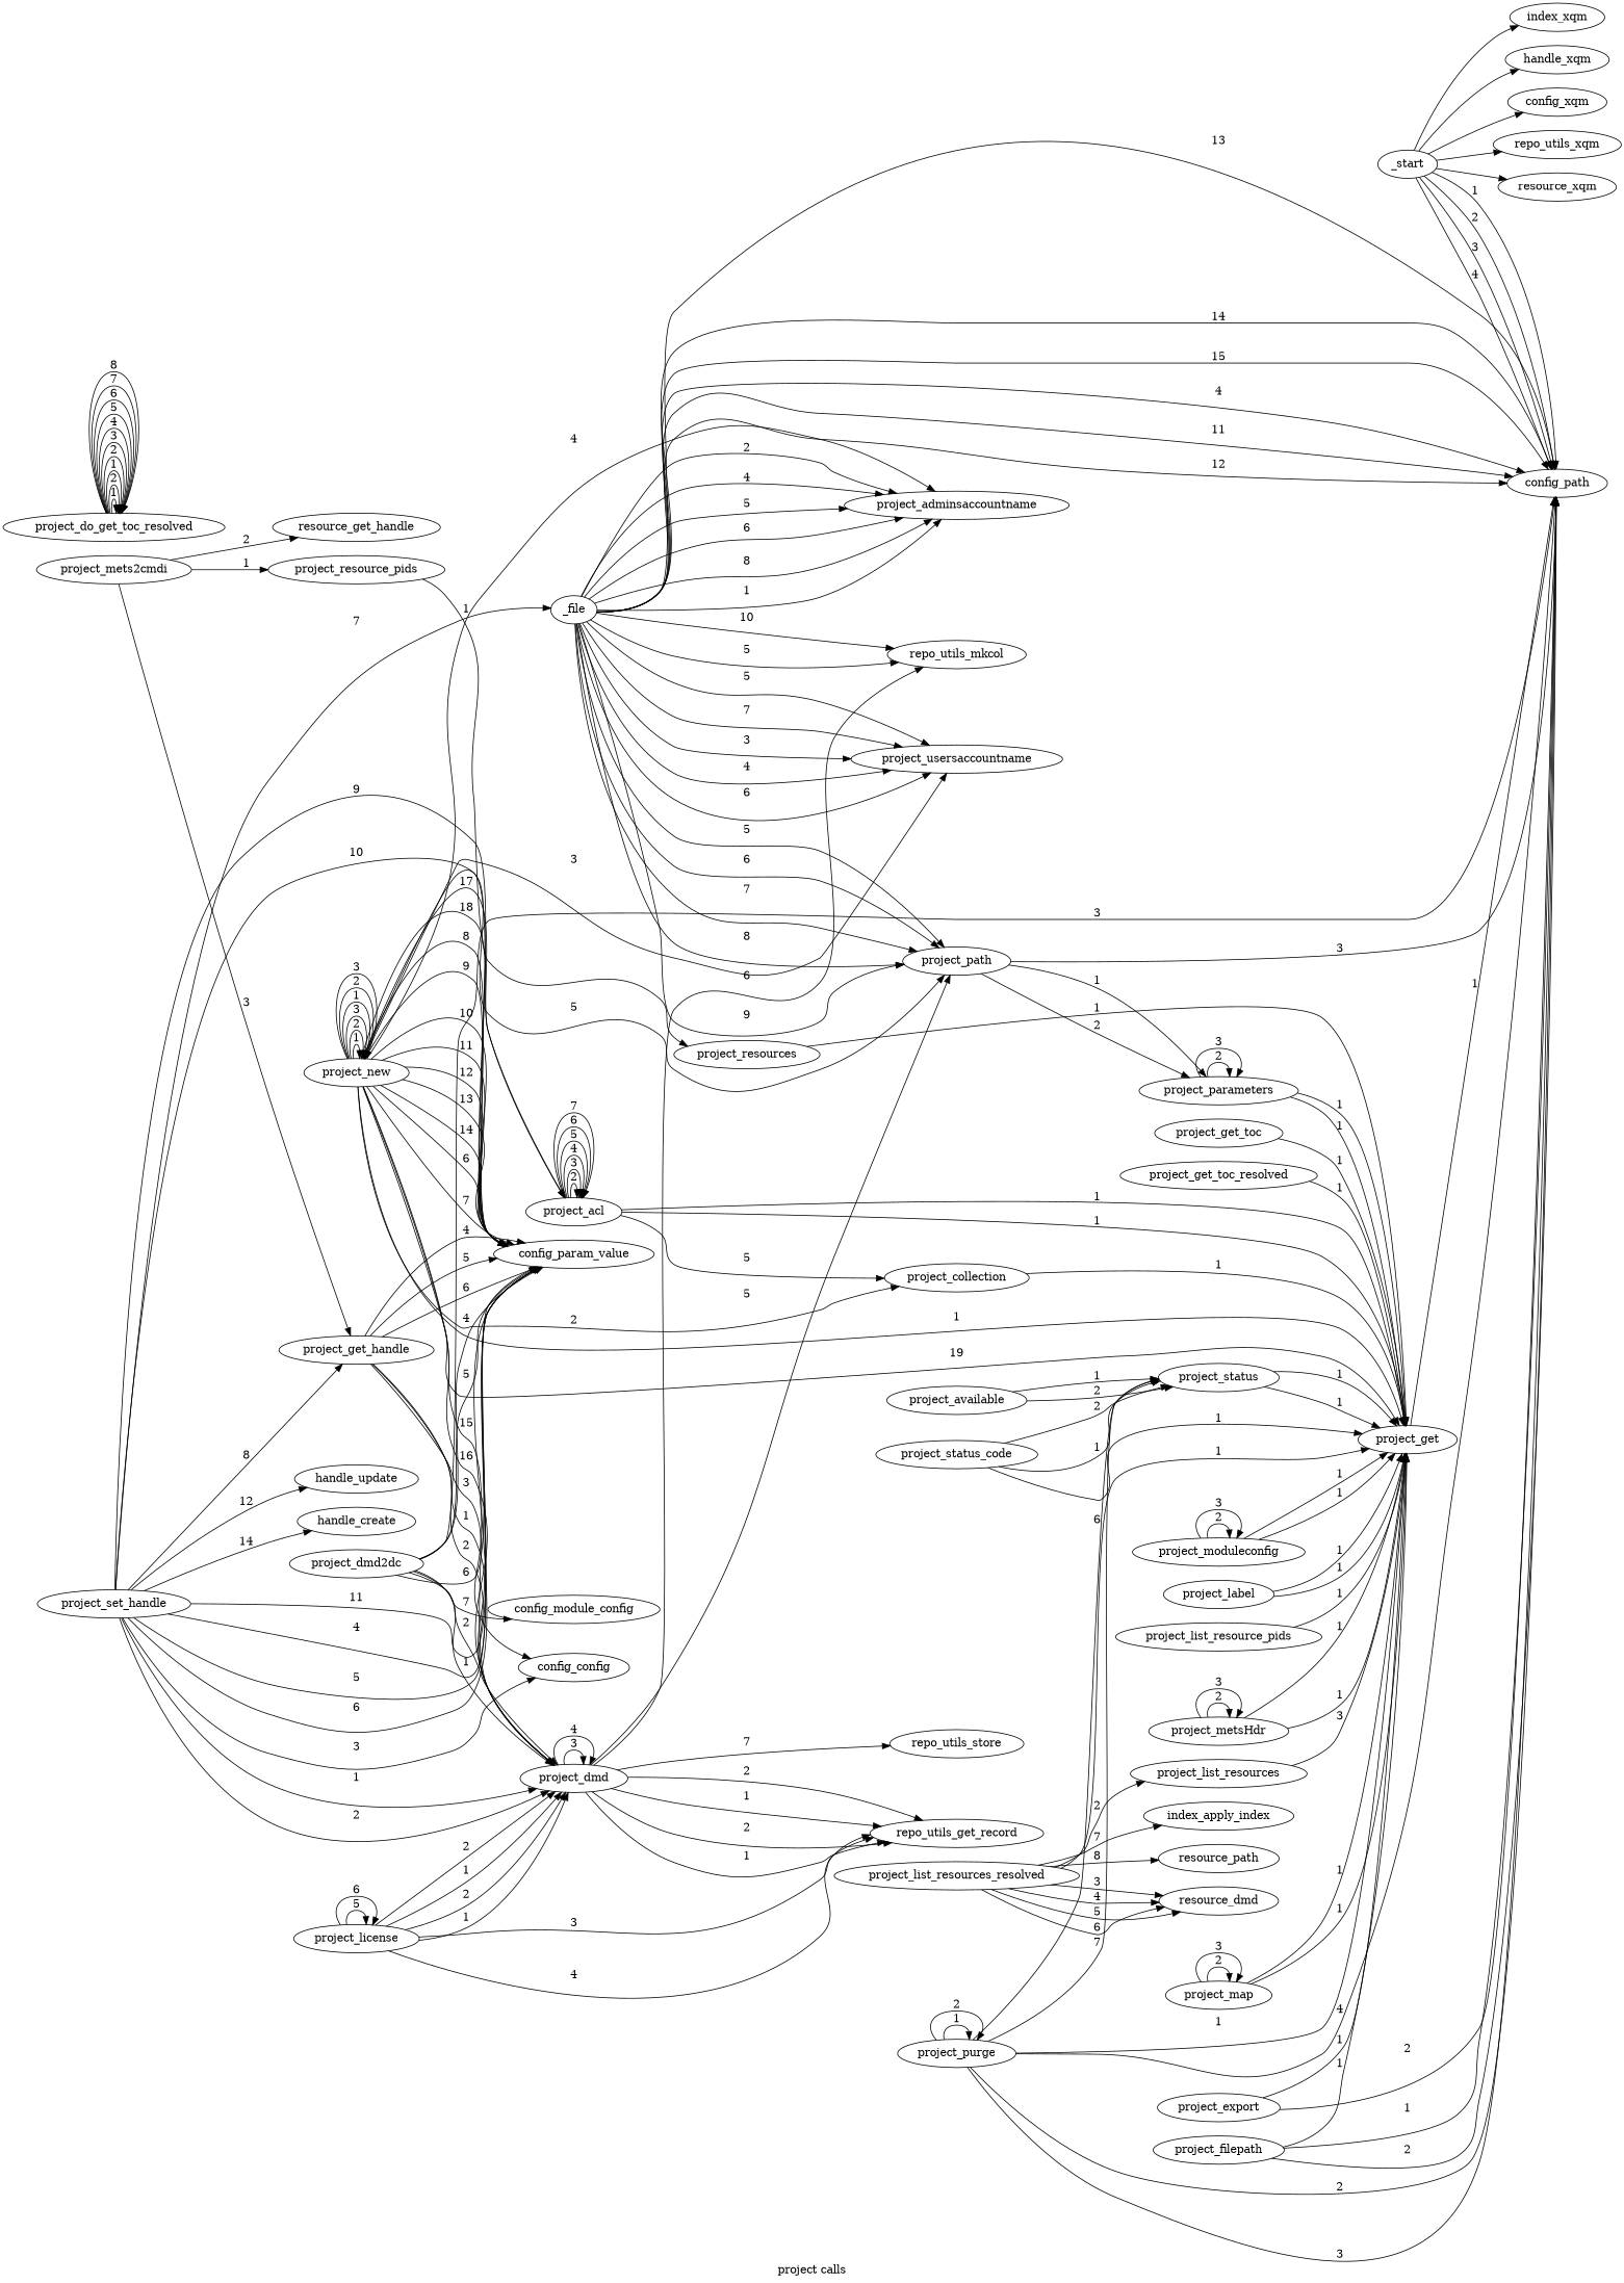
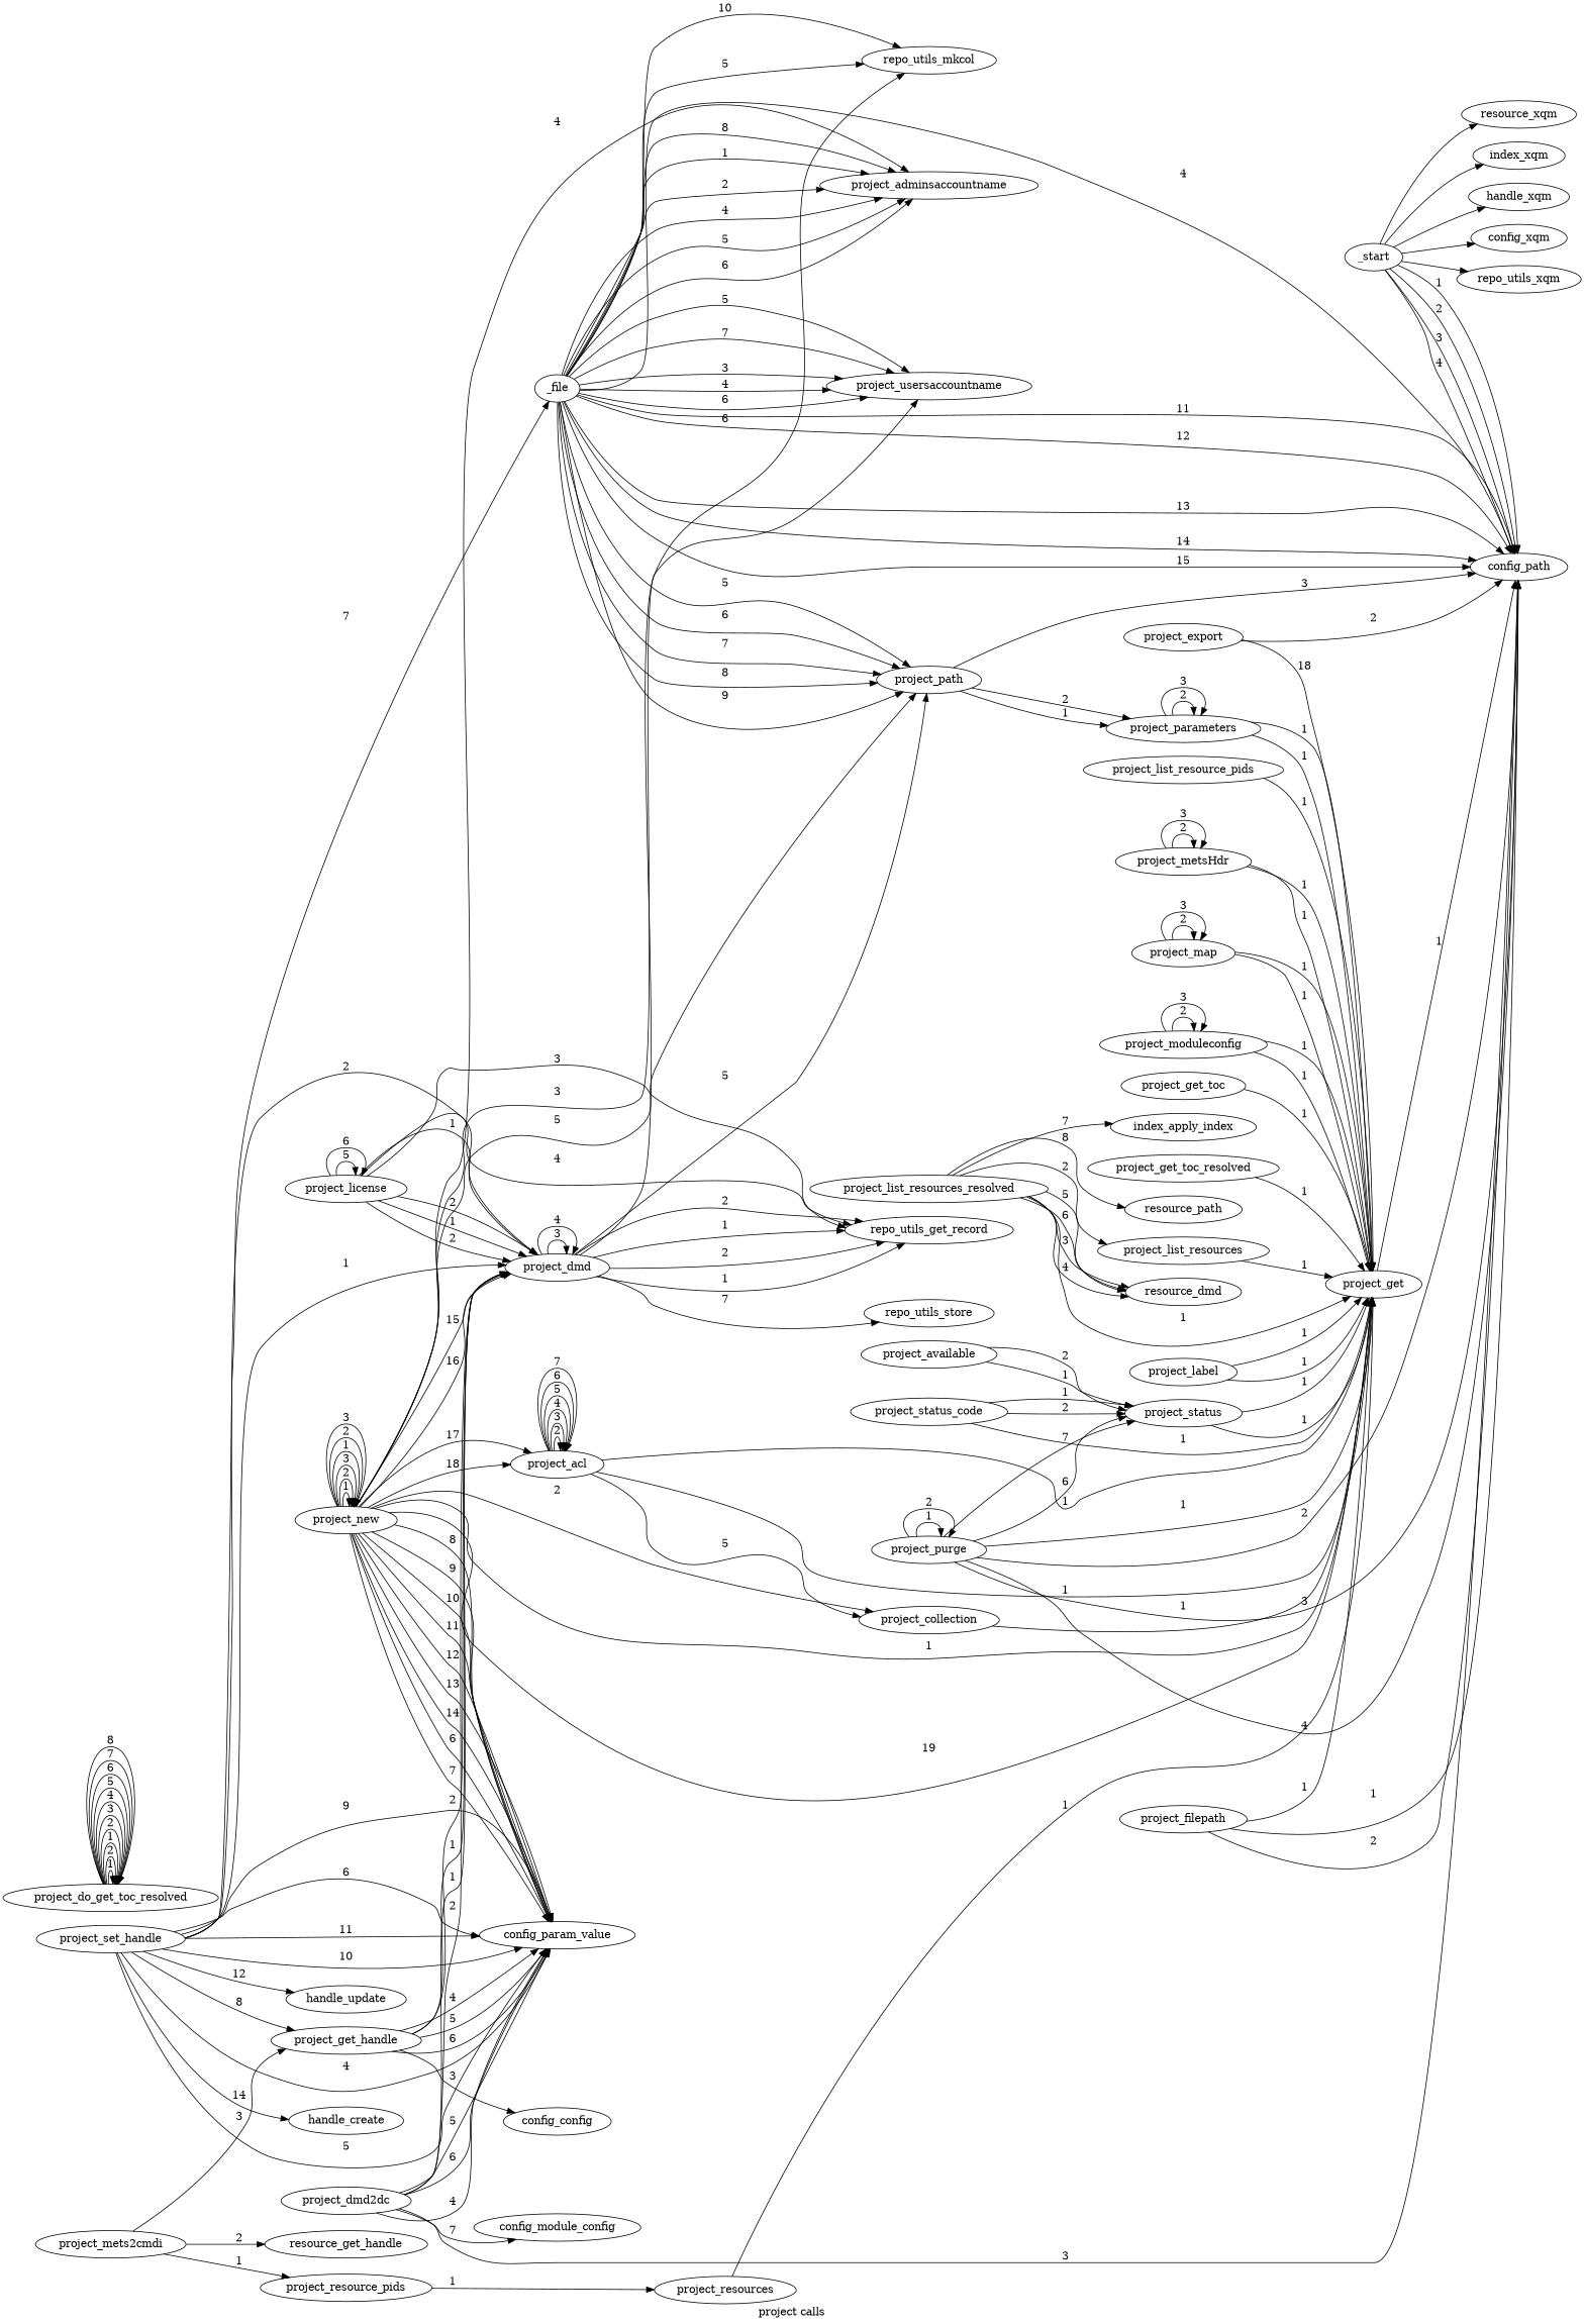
  digraph {
    label="project calls"
    rankdir=LR
    _start
    config_xqm
    repo_utils_xqm
    resource_xqm
    index_xqm
    handle_xqm
    config_path
    _file
    project_usersaccountname
    project_adminsaccountname
    project_path
    repo_utils_mkcol
    project_parameters
    project_new
    project_get
    project_collection
    config_param_value
    project_dmd
    project_acl
    repo_utils_get_record
    repo_utils_store
    project_label
    project_available
    project_status
    project_export
    project_filepath
    project_purge
    project_status_code
    project_resources
    project_list_resources
    project_list_resources_resolved
    resource_dmd
    index_apply_index
    resource_path
    project_resource_pids
    project_list_resource_pids
    project_metsHdr
    project_map
    project_moduleconfig
    project_license
    project_get_handle
    config_config
    project_set_handle
    handle_update
    handle_create
    project_mets2cmdi
    resource_get_handle
    project_dmd2dc
    config_module_config
    project_get_toc
    project_get_toc_resolved
    project_do_get_toc_resolved
    _start -> config_xqm
    _start -> repo_utils_xqm
    _start -> resource_xqm
    _start -> index_xqm
    _start -> handle_xqm
    _start -> config_path [label=1]
    _start -> config_path [label=2]
    _start -> config_path [label=3]
    _start -> config_path [label=4]
    _file -> config_path [label=11]
    _file -> config_path [label=12]
    _file -> config_path [label=13]
    _file -> config_path [label=14]
    _file -> config_path [label=15]
    _file -> config_path [label=4]
    _file -> project_usersaccountname [label=5]
    _file -> project_usersaccountname [label=7]
    _file -> project_usersaccountname [label=3]
    _file -> project_usersaccountname [label=4]
    _file -> project_usersaccountname [label=6]
    _file -> project_adminsaccountname [label=6]
    _file -> project_adminsaccountname [label=8]
    _file -> project_adminsaccountname [label=1]
    _file -> project_adminsaccountname [label=2]
    _file -> project_adminsaccountname [label=4]
    _file -> project_adminsaccountname [label=5]
    _file -> project_path [label=5]
    _file -> project_path [label=6]
    _file -> project_path [label=7]
    _file -> project_path [label=8]
    _file -> project_path [label=9]
    _file -> repo_utils_mkcol [label=10]
    _file -> repo_utils_mkcol [label=5]
    project_path -> config_path [label=3]
    project_path -> project_parameters [label=1]
    project_path -> project_parameters [label=2]
    project_parameters -> project_parameters [label=2]
    project_parameters -> project_parameters [label=3]
    project_parameters -> project_get [label=1]
    project_parameters -> project_get [label=1]
    project_new -> project_usersaccountname [label=3]
    project_new -> project_adminsaccountname [label=4]
    project_new -> project_path [label=5]
    project_new -> project_new [label=1]
    project_new -> project_new [label=2]
    project_new -> project_new [label=3]
    project_new -> project_new [label=1]
    project_new -> project_new [label=2]
    project_new -> project_new [label=3]
    project_new -> project_get [label=1]
    project_new -> project_get [label=19]
    project_new -> project_collection [label=2]
    project_new -> config_param_value [label=6]
    project_new -> config_param_value [label=7]
    project_new -> config_param_value [label=8]
    project_new -> config_param_value [label=9]
    project_new -> config_param_value [label=10]
    project_new -> config_param_value [label=11]
    project_new -> config_param_value [label=12]
    project_new -> config_param_value [label=13]
    project_new -> config_param_value [label=14]
    project_new -> project_dmd [label=15]
    project_new -> project_dmd [label=16]
    project_new -> project_acl [label=17]
    project_new -> project_acl [label=18]
    project_get -> config_path [label=1]
    project_collection -> project_get [label=1]
    project_dmd -> project_path [label=5]
    project_dmd -> repo_utils_mkcol [label=6]
    project_dmd -> project_dmd [label=3]
    project_dmd -> project_dmd [label=4]
    project_dmd -> repo_utils_get_record [label=1]
    project_dmd -> repo_utils_get_record [label=2]
    project_dmd -> repo_utils_get_record [label=1]
    project_dmd -> repo_utils_get_record [label=2]
    project_dmd -> repo_utils_store [label=7]
    project_acl -> project_get [label=1]
    project_acl -> project_get [label=1]
    project_acl -> project_collection [label=5]
    project_acl -> project_acl [label=2]
    project_acl -> project_acl [label=3]
    project_acl -> project_acl [label=4]
    project_acl -> project_acl [label=5]
    project_acl -> project_acl [label=6]
    project_acl -> project_acl [label=7]
    project_label -> project_get [label=1]
    project_label -> project_get [label=1]
    project_available -> project_status [label=1]
    project_available -> project_status [label=2]
    project_status -> project_get [label=1]
    project_status -> project_get [label=1]
    project_export -> config_path [label=2]
-   project_export -> project_get [label=1]
+   project_export -> project_get [label=18]
    project_filepath -> config_path [label=1]
    project_filepath -> config_path [label=2]
    project_filepath -> project_get [label=1]
    project_purge -> config_path [label=2]
    project_purge -> config_path [label=3]
    project_purge -> config_path [label=4]
    project_purge -> project_get [label=1]
    project_purge -> project_status [label=6]
    project_purge -> project_status [label=7]
    project_purge -> project_purge [label=1]
    project_purge -> project_purge [label=2]
    project_status_code -> project_get [label=1]
    project_status_code -> project_status [label=1]
    project_status_code -> project_status [label=2]
    project_resources -> project_get [label=1]
-   project_list_resources -> project_get [label=3]
+   project_list_resources -> project_get [label=1]
    project_list_resources_resolved -> project_get [label=1]
    project_list_resources_resolved -> project_list_resources [label=2]
    project_list_resources_resolved -> resource_dmd [label=3]
    project_list_resources_resolved -> resource_dmd [label=4]
    project_list_resources_resolved -> resource_dmd [label=5]
    project_list_resources_resolved -> resource_dmd [label=6]
    project_list_resources_resolved -> index_apply_index [label=7]
    project_list_resources_resolved -> resource_path [label=8]
    project_resource_pids -> project_resources [label=1]
    project_list_resource_pids -> project_get [label=1]
    project_metsHdr -> project_get [label=1]
    project_metsHdr -> project_get [label=1]
    project_metsHdr -> project_metsHdr [label=2]
    project_metsHdr -> project_metsHdr [label=3]
    project_map -> project_get [label=1]
    project_map -> project_get [label=1]
    project_map -> project_map [label=2]
    project_map -> project_map [label=3]
    project_moduleconfig -> project_get [label=1]
    project_moduleconfig -> project_get [label=1]
    project_moduleconfig -> project_moduleconfig [label=2]
    project_moduleconfig -> project_moduleconfig [label=3]
    project_license -> project_dmd [label=1]
    project_license -> project_dmd [label=2]
    project_license -> project_dmd [label=1]
    project_license -> project_dmd [label=2]
    project_license -> repo_utils_get_record [label=3]
    project_license -> repo_utils_get_record [label=4]
    project_license -> project_license [label=5]
    project_license -> project_license [label=6]
    project_get_handle -> config_param_value [label=4]
    project_get_handle -> config_param_value [label=5]
    project_get_handle -> config_param_value [label=6]
    project_get_handle -> project_dmd [label=1]
    project_get_handle -> project_dmd [label=2]
    project_get_handle -> config_config [label=3]
    project_set_handle -> _file [label=7]
    project_set_handle -> config_param_value [label=4]
    project_set_handle -> config_param_value [label=5]
    project_set_handle -> config_param_value [label=6]
    project_set_handle -> config_param_value [label=9]
    project_set_handle -> config_param_value [label=10]
    project_set_handle -> config_param_value [label=11]
    project_set_handle -> project_dmd [label=1]
    project_set_handle -> project_dmd [label=2]
    project_set_handle -> project_get_handle [label=8]
-   project_set_handle -> config_config [label=3]
    project_set_handle -> handle_update [label=12]
    project_set_handle -> handle_create [label=14]
    project_mets2cmdi -> project_resource_pids [label=1]
    project_mets2cmdi -> project_get_handle [label=3]
    project_mets2cmdi -> resource_get_handle [label=2]
    project_dmd2dc -> config_path [label=3]
    project_dmd2dc -> config_param_value [label=4]
    project_dmd2dc -> config_param_value [label=5]
    project_dmd2dc -> config_param_value [label=6]
    project_dmd2dc -> project_dmd [label=1]
    project_dmd2dc -> project_dmd [label=2]
    project_dmd2dc -> config_module_config [label=7]
    project_get_toc -> project_get [label=1]
    project_get_toc_resolved -> project_get [label=1]
    project_do_get_toc_resolved -> project_do_get_toc_resolved [label=1]
    project_do_get_toc_resolved -> project_do_get_toc_resolved [label=2]
    project_do_get_toc_resolved -> project_do_get_toc_resolved [label=1]
    project_do_get_toc_resolved -> project_do_get_toc_resolved [label=2]
    project_do_get_toc_resolved -> project_do_get_toc_resolved [label=3]
    project_do_get_toc_resolved -> project_do_get_toc_resolved [label=4]
    project_do_get_toc_resolved -> project_do_get_toc_resolved [label=5]
    project_do_get_toc_resolved -> project_do_get_toc_resolved [label=6]
    project_do_get_toc_resolved -> project_do_get_toc_resolved [label=7]
    project_do_get_toc_resolved -> project_do_get_toc_resolved [label=8]
  }
